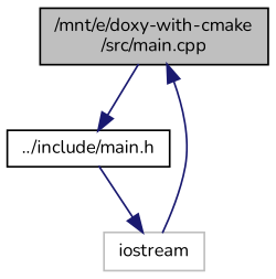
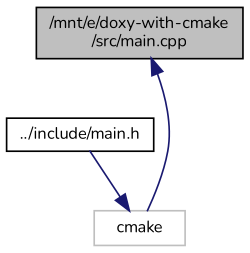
  digraph {
    fontname=Nunito
    node [color=black fillcolor=white fontname=Nunito fontsize=10 shape=record style=filled]
    edge [color=midnightblue fontname=Nunito fontsize=10 labelfontname=Helvetica labelfontsize=10 style=solid]
    n1 [fillcolor=grey75 fontcolor=black height=0.2 label="/mnt/e/doxy-with-cmake\l/src/main.cpp" width=0.4]
    n2 [height=0.2 label="../include/main.h" width=0.4]
-   n3 [color=grey75 height=0.2 label=iostream width=0.4]
-   n1 -> n2
+   n3 [color=grey75 height=0.2 label=cmake width=0.4]
    n2 -> n3
    n3 -> n1
  }
